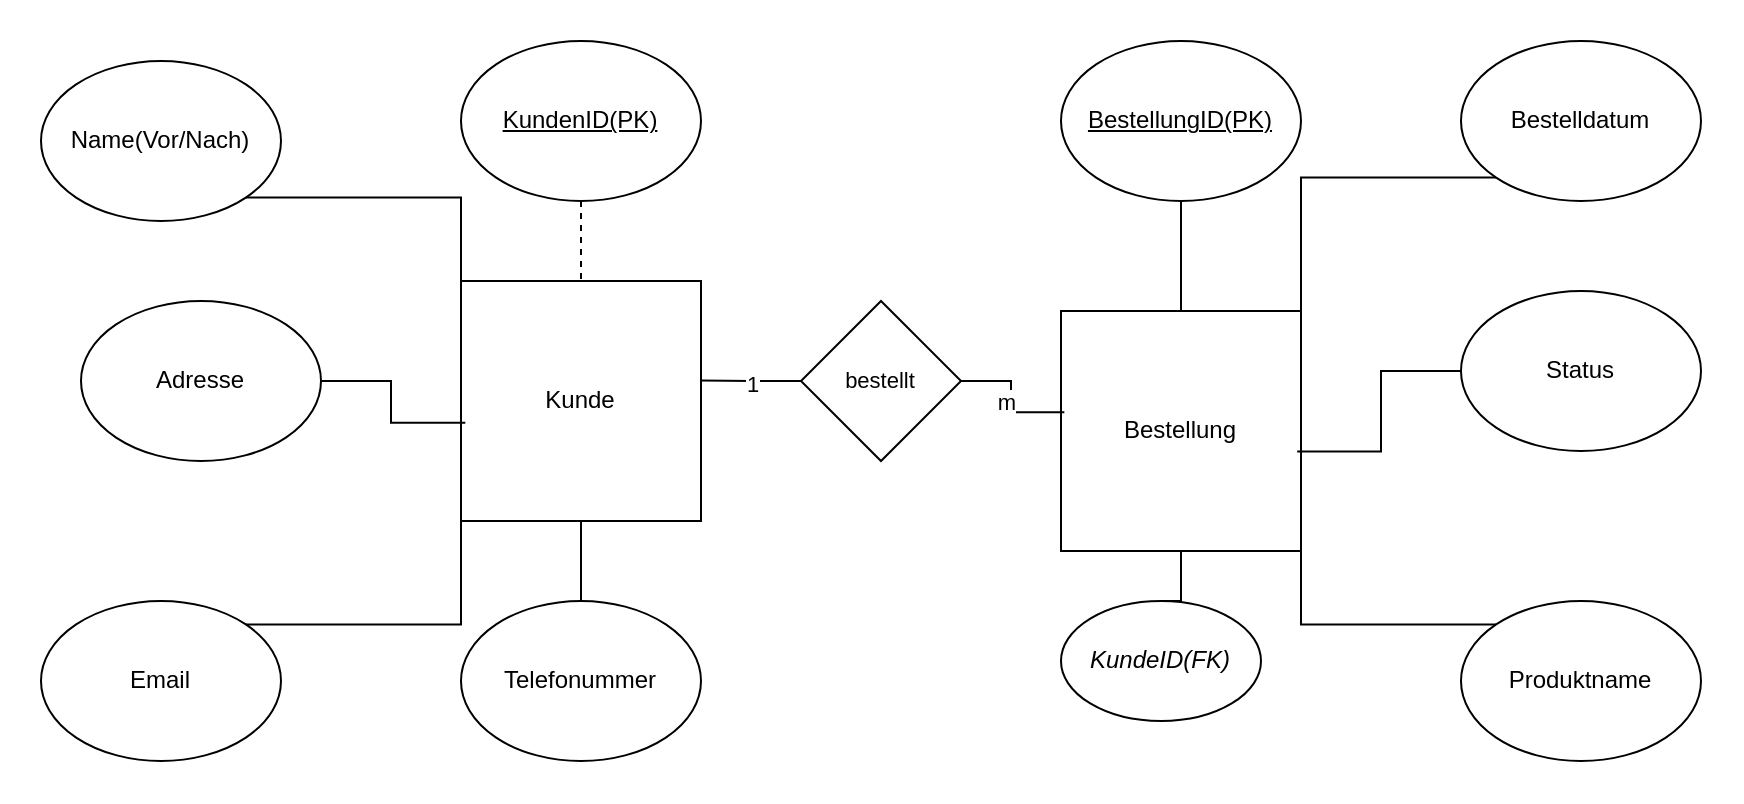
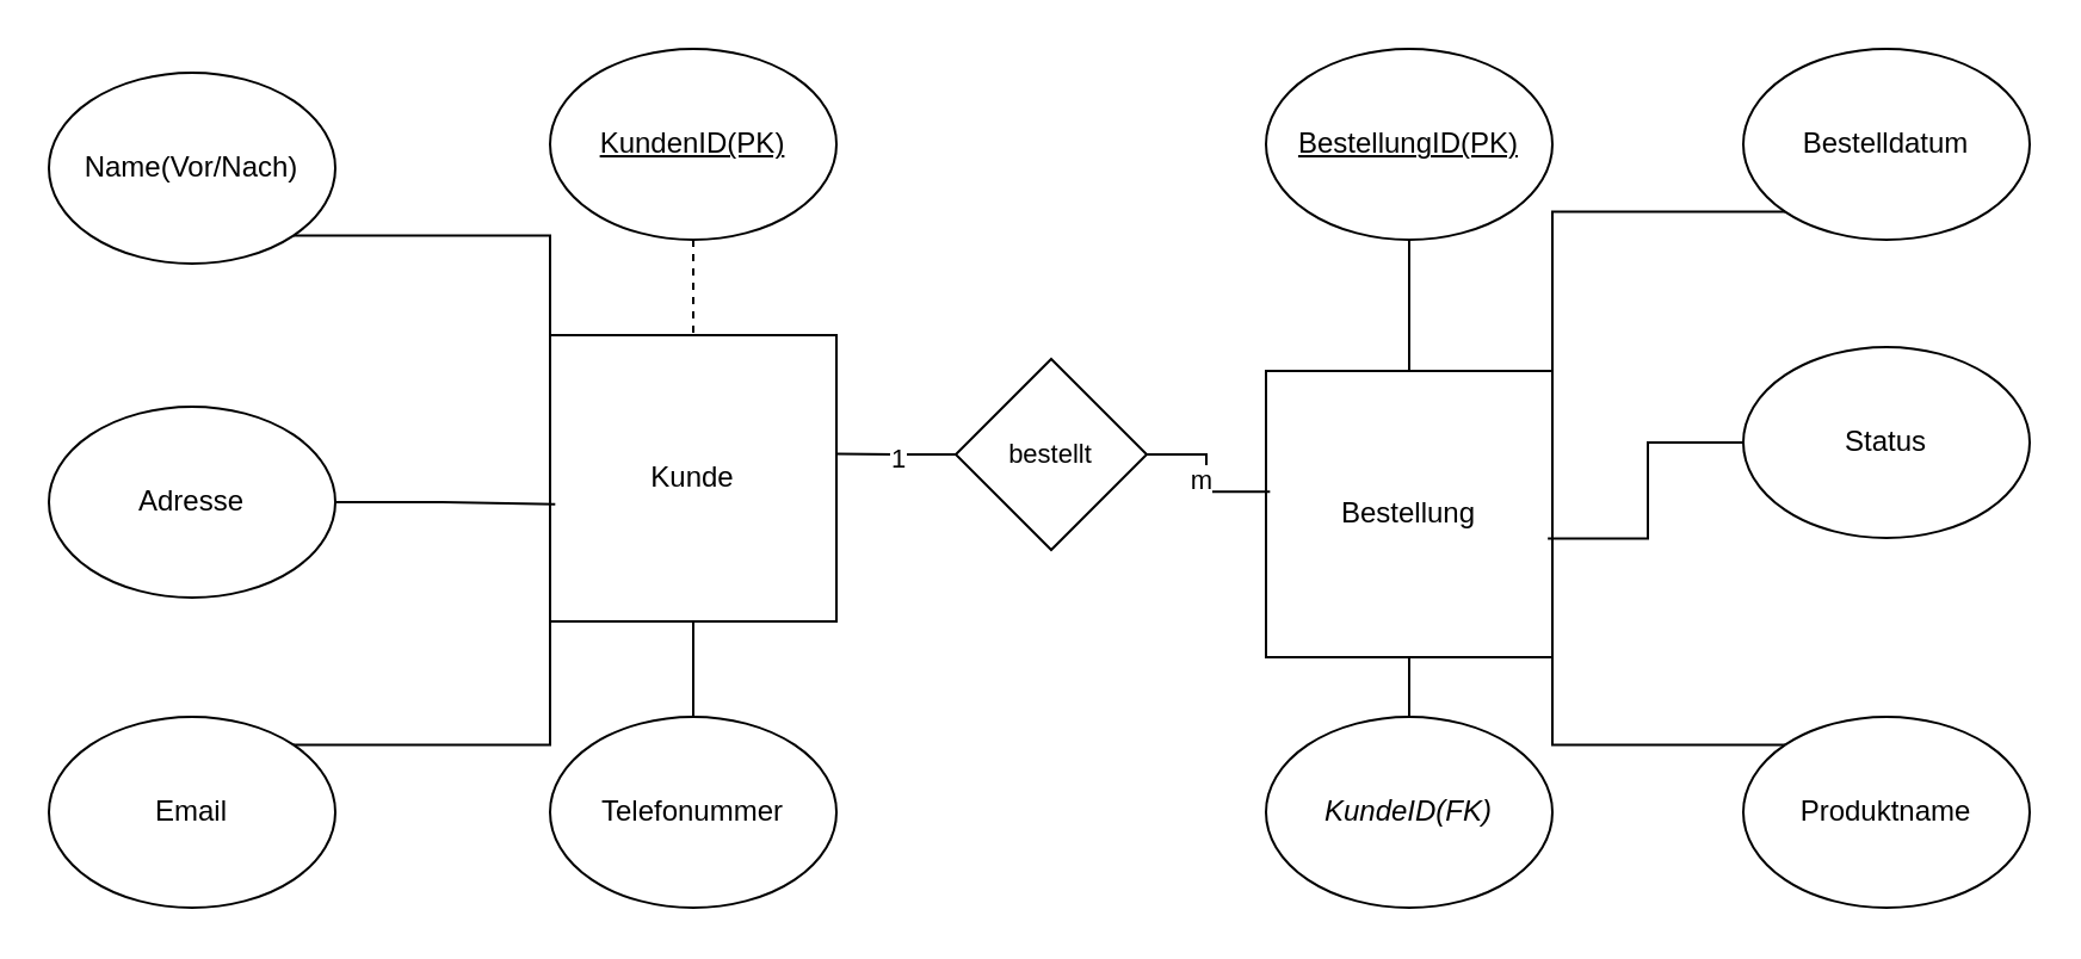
  <mxCell id="0" />
  <mxCell id="1" parent="0" />
  <mxCell id="2" value="Kunde" style="whiteSpace=wrap;html=1;aspect=fixed;" vertex="1" parent="1"><mxGeometry x="230" y="140" width="120" height="120" as="geometry" /></mxCell>
  <mxCell id="3" value="Bestellung" style="whiteSpace=wrap;html=1;aspect=fixed;" vertex="1" parent="1"><mxGeometry x="530" y="155" width="120" height="120" as="geometry" /></mxCell>
  <mxCell id="4" style="edgeStyle=orthogonalEdgeStyle;rounded=0;orthogonalLoop=1;jettySize=auto;html=1;exitX=0.5;exitY=1;exitDx=0;exitDy=0;entryX=0.5;entryY=0;entryDx=0;entryDy=0;endArrow=none;endFill=0;dashed=1;" edge="1" parent="1" source="5" target="2"><mxGeometry relative="1" as="geometry" /></mxCell>
  <mxCell id="5" value="&lt;u&gt;KundenID(PK)&lt;/u&gt;" style="ellipse;whiteSpace=wrap;html=1;" vertex="1" parent="1"><mxGeometry x="230" y="20" width="120" height="80" as="geometry" /></mxCell>
  <mxCell id="6" style="edgeStyle=orthogonalEdgeStyle;shape=connector;rounded=0;orthogonalLoop=1;jettySize=auto;html=1;exitX=1;exitY=0;exitDx=0;exitDy=0;entryX=0;entryY=1;entryDx=0;entryDy=0;labelBackgroundColor=default;strokeColor=default;align=center;verticalAlign=middle;fontFamily=Helvetica;fontSize=11;fontColor=default;endArrow=none;endFill=0;" edge="1" parent="1" source="7" target="2"><mxGeometry relative="1" as="geometry" /></mxCell>
  <mxCell id="7" value="Email" style="ellipse;whiteSpace=wrap;html=1;" vertex="1" parent="1"><mxGeometry x="20" y="300" width="120" height="80" as="geometry" /></mxCell>
  <mxCell id="8" style="edgeStyle=orthogonalEdgeStyle;shape=connector;rounded=0;orthogonalLoop=1;jettySize=auto;html=1;exitX=0.5;exitY=0;exitDx=0;exitDy=0;entryX=0.5;entryY=1;entryDx=0;entryDy=0;labelBackgroundColor=default;strokeColor=default;align=center;verticalAlign=middle;fontFamily=Helvetica;fontSize=11;fontColor=default;endArrow=none;endFill=0;" edge="1" parent="1" source="9" target="2"><mxGeometry relative="1" as="geometry" /></mxCell>
  <mxCell id="9" value="Telefonummer" style="ellipse;whiteSpace=wrap;html=1;" vertex="1" parent="1"><mxGeometry x="230" y="300" width="120" height="80" as="geometry" /></mxCell>
  <mxCell id="10" style="edgeStyle=orthogonalEdgeStyle;shape=connector;rounded=0;orthogonalLoop=1;jettySize=auto;html=1;exitX=1;exitY=1;exitDx=0;exitDy=0;entryX=0;entryY=0;entryDx=0;entryDy=0;labelBackgroundColor=default;strokeColor=default;align=center;verticalAlign=middle;fontFamily=Helvetica;fontSize=11;fontColor=default;endArrow=none;endFill=0;" edge="1" parent="1" source="11" target="2"><mxGeometry relative="1" as="geometry" /></mxCell>
  <mxCell id="11" value="Name(Vor/Nach)" style="ellipse;whiteSpace=wrap;html=1;" vertex="1" parent="1"><mxGeometry x="20" y="30" width="120" height="80" as="geometry" /></mxCell>
- <mxCell id="12" value="Adresse" style="ellipse;whiteSpace=wrap;html=1;" vertex="1" parent="1"><mxGeometry x="40" y="150" width="120" height="80" as="geometry" /></mxCell>
+ <mxCell id="12" value="Adresse" style="ellipse;whiteSpace=wrap;html=1;" vertex="1" parent="1"><mxGeometry x="20" y="170" width="120" height="80" as="geometry" /></mxCell>
  <mxCell id="13" style="edgeStyle=orthogonalEdgeStyle;shape=connector;rounded=0;orthogonalLoop=1;jettySize=auto;html=1;exitX=0.5;exitY=0;exitDx=0;exitDy=0;entryX=0.5;entryY=1;entryDx=0;entryDy=0;labelBackgroundColor=default;strokeColor=default;align=center;verticalAlign=middle;fontFamily=Helvetica;fontSize=11;fontColor=default;endArrow=none;endFill=0;" edge="1" parent="1" source="14" target="3"><mxGeometry relative="1" as="geometry" /></mxCell>
- <mxCell id="14" value="&lt;i&gt;KundeID(FK)&lt;/i&gt;" style="ellipse;whiteSpace=wrap;html=1;" vertex="1" parent="1"><mxGeometry x="530" y="300" width="100" height="60" as="geometry" /></mxCell>
+ <mxCell id="14" value="&lt;i&gt;KundeID(FK)&lt;/i&gt;" style="ellipse;whiteSpace=wrap;html=1;" vertex="1" parent="1"><mxGeometry x="530" y="300" width="120" height="80" as="geometry" /></mxCell>
  <mxCell id="15" style="edgeStyle=orthogonalEdgeStyle;shape=connector;rounded=0;orthogonalLoop=1;jettySize=auto;html=1;exitX=0;exitY=0;exitDx=0;exitDy=0;entryX=1;entryY=1;entryDx=0;entryDy=0;labelBackgroundColor=default;strokeColor=default;align=center;verticalAlign=middle;fontFamily=Helvetica;fontSize=11;fontColor=default;endArrow=none;endFill=0;" edge="1" parent="1" source="16" target="3"><mxGeometry relative="1" as="geometry" /></mxCell>
  <mxCell id="16" value="Produktname" style="ellipse;whiteSpace=wrap;html=1;" vertex="1" parent="1"><mxGeometry x="730" y="300" width="120" height="80" as="geometry" /></mxCell>
  <mxCell id="17" value="Status" style="ellipse;whiteSpace=wrap;html=1;" vertex="1" parent="1"><mxGeometry x="730" y="145" width="120" height="80" as="geometry" /></mxCell>
  <mxCell id="18" style="edgeStyle=orthogonalEdgeStyle;shape=connector;rounded=0;orthogonalLoop=1;jettySize=auto;html=1;exitX=0;exitY=1;exitDx=0;exitDy=0;entryX=1;entryY=0;entryDx=0;entryDy=0;labelBackgroundColor=default;strokeColor=default;align=center;verticalAlign=middle;fontFamily=Helvetica;fontSize=11;fontColor=default;endArrow=none;endFill=0;" edge="1" parent="1" source="19" target="3"><mxGeometry relative="1" as="geometry" /></mxCell>
  <mxCell id="19" value="Bestelldatum" style="ellipse;whiteSpace=wrap;html=1;" vertex="1" parent="1"><mxGeometry x="730" y="20" width="120" height="80" as="geometry" /></mxCell>
  <mxCell id="20" style="edgeStyle=orthogonalEdgeStyle;shape=connector;rounded=0;orthogonalLoop=1;jettySize=auto;html=1;exitX=0.5;exitY=1;exitDx=0;exitDy=0;entryX=0.5;entryY=0;entryDx=0;entryDy=0;labelBackgroundColor=default;strokeColor=default;align=center;verticalAlign=middle;fontFamily=Helvetica;fontSize=11;fontColor=default;endArrow=none;endFill=0;" edge="1" parent="1" source="21" target="3"><mxGeometry relative="1" as="geometry" /></mxCell>
  <mxCell id="21" value="&lt;u&gt;BestellungID(PK)&lt;/u&gt;" style="ellipse;whiteSpace=wrap;html=1;" vertex="1" parent="1"><mxGeometry x="530" y="20" width="120" height="80" as="geometry" /></mxCell>
  <mxCell id="22" style="edgeStyle=orthogonalEdgeStyle;shape=connector;rounded=0;orthogonalLoop=1;jettySize=auto;html=1;exitX=1;exitY=0.5;exitDx=0;exitDy=0;entryX=0.018;entryY=0.591;entryDx=0;entryDy=0;entryPerimeter=0;labelBackgroundColor=default;strokeColor=default;align=center;verticalAlign=middle;fontFamily=Helvetica;fontSize=11;fontColor=default;endArrow=none;endFill=0;" edge="1" parent="1" source="12" target="2"><mxGeometry relative="1" as="geometry" /></mxCell>
  <mxCell id="23" style="edgeStyle=orthogonalEdgeStyle;shape=connector;rounded=0;orthogonalLoop=1;jettySize=auto;html=1;exitX=0;exitY=0.5;exitDx=0;exitDy=0;entryX=0.984;entryY=0.585;entryDx=0;entryDy=0;entryPerimeter=0;labelBackgroundColor=default;strokeColor=default;align=center;verticalAlign=middle;fontFamily=Helvetica;fontSize=11;fontColor=default;endArrow=none;endFill=0;" edge="1" parent="1" source="17" target="3"><mxGeometry relative="1" as="geometry" /></mxCell>
  <mxCell id="24" value="bestellt" style="rhombus;whiteSpace=wrap;html=1;fontFamily=Helvetica;fontSize=11;fontColor=default;" vertex="1" parent="1"><mxGeometry x="400" y="150" width="80" height="80" as="geometry" /></mxCell>
  <mxCell id="25" style="edgeStyle=orthogonalEdgeStyle;shape=connector;rounded=0;orthogonalLoop=1;jettySize=auto;html=1;exitX=0;exitY=0.5;exitDx=0;exitDy=0;entryX=1;entryY=0.415;entryDx=0;entryDy=0;entryPerimeter=0;labelBackgroundColor=default;strokeColor=default;align=center;verticalAlign=middle;fontFamily=Helvetica;fontSize=11;fontColor=default;endArrow=none;endFill=0;" edge="1" parent="1" source="24" target="2"><mxGeometry relative="1" as="geometry" /></mxCell>
  <mxCell id="26" value="1" style="edgeLabel;html=1;align=center;verticalAlign=middle;resizable=0;points=[];fontSize=11;fontFamily=Helvetica;fontColor=default;" vertex="1" connectable="0" parent="25"><mxGeometry x="-0.003" y="-1" relative="1" as="geometry"><mxPoint y="3" as="offset" /></mxGeometry></mxCell>
  <mxCell id="27" style="edgeStyle=orthogonalEdgeStyle;shape=connector;rounded=0;orthogonalLoop=1;jettySize=auto;html=1;exitX=1;exitY=0.5;exitDx=0;exitDy=0;entryX=0.014;entryY=0.422;entryDx=0;entryDy=0;entryPerimeter=0;labelBackgroundColor=default;strokeColor=default;align=center;verticalAlign=middle;fontFamily=Helvetica;fontSize=11;fontColor=default;endArrow=none;endFill=0;" edge="1" parent="1" source="24" target="3"><mxGeometry relative="1" as="geometry" /></mxCell>
  <mxCell id="28" value="m" style="edgeLabel;html=1;align=center;verticalAlign=middle;resizable=0;points=[];fontSize=11;fontFamily=Helvetica;fontColor=default;" vertex="1" connectable="0" parent="27"><mxGeometry x="0.043" y="-3" relative="1" as="geometry"><mxPoint as="offset" /></mxGeometry></mxCell>
